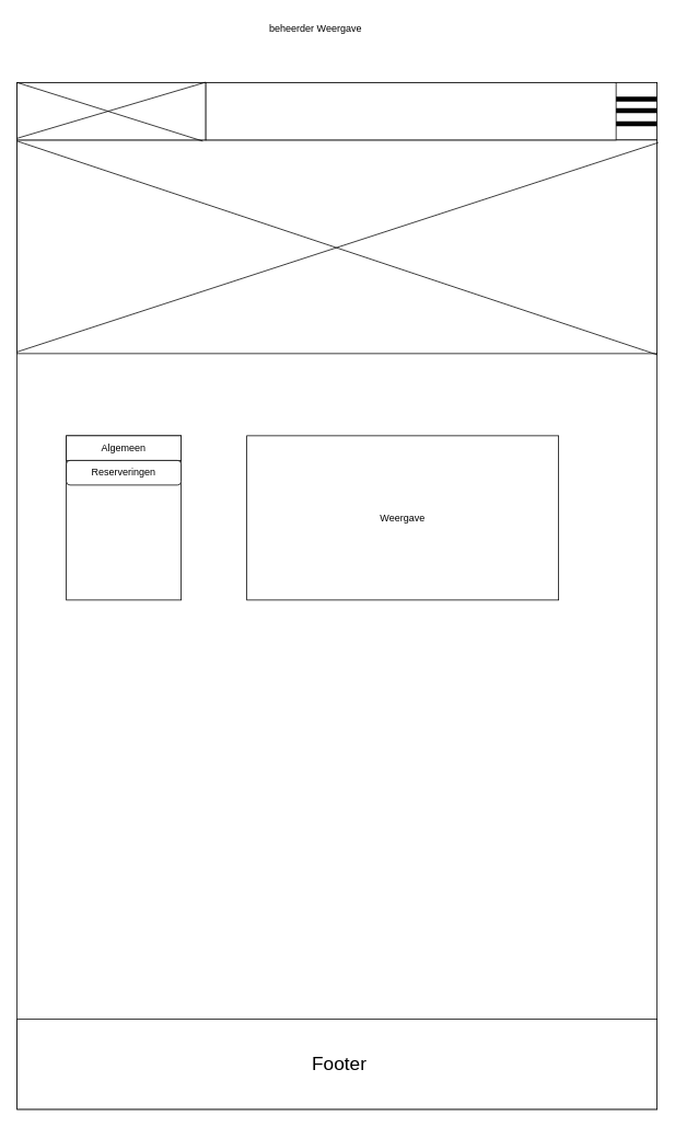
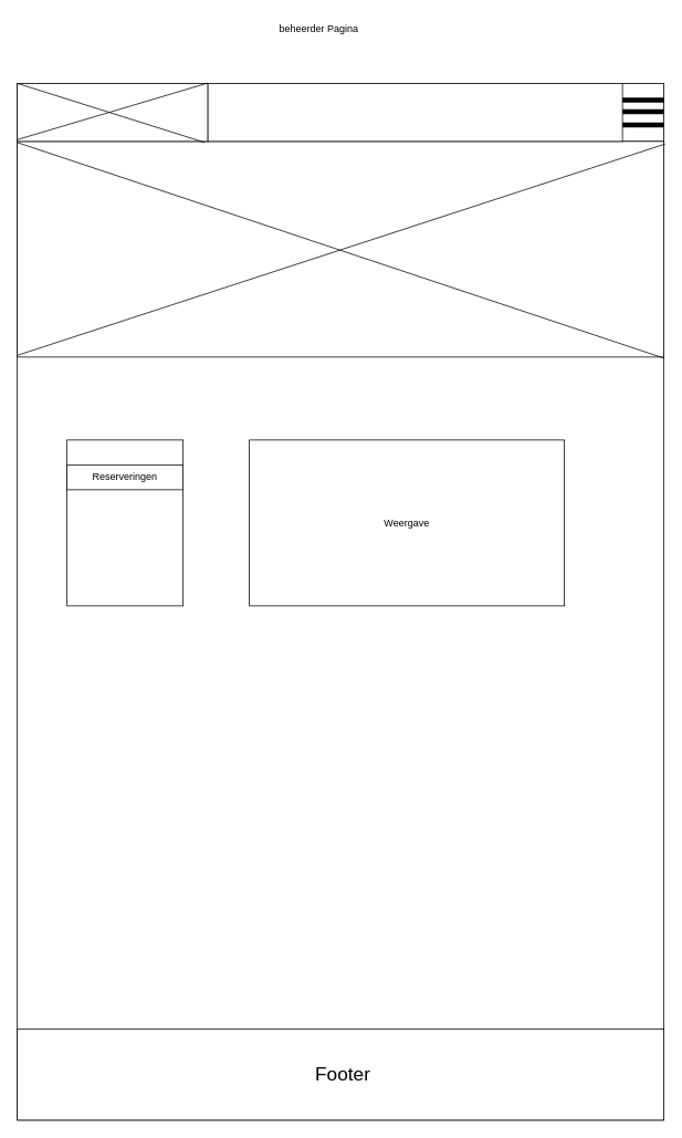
  <mxCell id="0" />
  <mxCell id="1" parent="0" />
  <mxCell id="2" value="" style="endArrow=none;html=1;" edge="1" parent="1"><mxGeometry width="50" height="50" relative="1" as="geometry"><mxPoint x="20" y="20" as="sourcePoint" /><mxPoint x="20" y="20" as="targetPoint" /></mxGeometry></mxCell>
  <mxCell id="3" value="" style="rounded=0;whiteSpace=wrap;html=1;" vertex="1" parent="1"><mxGeometry x="20" y="100" width="780" height="1250" as="geometry" /></mxCell>
- <mxCell id="4" value="beheerder Weergave" style="text;html=1;strokeColor=none;fillColor=none;align=center;verticalAlign=middle;whiteSpace=wrap;rounded=0;" vertex="1" parent="1"><mxGeometry x="173.5" y="20" width="420" height="30" as="geometry" /></mxCell>
+ <mxCell id="4" value="beheerder Pagina" style="text;html=1;strokeColor=none;fillColor=none;align=center;verticalAlign=middle;whiteSpace=wrap;rounded=0;" vertex="1" parent="1"><mxGeometry x="173.5" y="20" width="420" height="30" as="geometry" /></mxCell>
  <mxCell id="5" value="" style="rounded=0;whiteSpace=wrap;html=1;" vertex="1" parent="1"><mxGeometry x="20" y="100" width="780" height="70" as="geometry" /></mxCell>
  <mxCell id="6" value="" style="rounded=0;whiteSpace=wrap;html=1;" vertex="1" parent="1"><mxGeometry x="20" y="170" width="780" height="260" as="geometry" /></mxCell>
  <mxCell id="7" value="" style="text;html=1;strokeColor=#000000;fillColor=#ffffff;align=center;verticalAlign=middle;whiteSpace=wrap;rounded=0;fontFamily=Helvetica;fontSize=12;fontColor=#000000;" vertex="1" parent="1"><mxGeometry x="20" y="1240" width="780" height="110" as="geometry" /></mxCell>
  <mxCell id="8" value="" style="text;html=1;strokeColor=#000000;fillColor=#ffffff;align=center;verticalAlign=middle;whiteSpace=wrap;rounded=0;fontFamily=Helvetica;fontSize=12;fontColor=#000000;" vertex="1" parent="1"><mxGeometry x="20" y="100" width="230" height="70" as="geometry" /></mxCell>
  <mxCell id="9" value="" style="endArrow=none;html=1;entryX=0.999;entryY=-0.005;entryDx=0;entryDy=0;entryPerimeter=0;exitX=-0.001;exitY=0.971;exitDx=0;exitDy=0;exitPerimeter=0;" edge="1" parent="1" source="8" target="8"><mxGeometry width="50" height="50" relative="1" as="geometry"><mxPoint x="40" y="170" as="sourcePoint" /><mxPoint x="90" y="120" as="targetPoint" /></mxGeometry></mxCell>
  <mxCell id="10" value="" style="endArrow=none;html=1;entryX=0.984;entryY=1.019;entryDx=0;entryDy=0;entryPerimeter=0;exitX=0;exitY=0;exitDx=0;exitDy=0;exitPerimeter=0;" edge="1" parent="1" source="8" target="8"><mxGeometry width="50" height="50" relative="1" as="geometry"><mxPoint x="60" y="160" as="sourcePoint" /><mxPoint x="110" y="110" as="targetPoint" /></mxGeometry></mxCell>
  <mxCell id="11" value="" style="rounded=0;whiteSpace=wrap;html=1;" vertex="1" parent="1"><mxGeometry x="250" y="100" width="500" height="70" as="geometry" /></mxCell>
  <mxCell id="12" value="&lt;font style=&quot;font-size: 23px&quot;&gt;Footer&lt;/font&gt;" style="text;html=1;strokeColor=none;fillColor=none;align=center;verticalAlign=middle;whiteSpace=wrap;rounded=0;" vertex="1" parent="1"><mxGeometry x="343" y="1285" width="140" height="20" as="geometry" /></mxCell>
  <mxCell id="13" value="" style="endArrow=none;html=1;exitX=0;exitY=0.992;exitDx=0;exitDy=0;exitPerimeter=0;entryX=1.002;entryY=0.012;entryDx=0;entryDy=0;entryPerimeter=0;" edge="1" parent="1" source="6" target="6"><mxGeometry width="50" height="50" relative="1" as="geometry"><mxPoint x="280" y="380" as="sourcePoint" /><mxPoint x="330" y="330" as="targetPoint" /></mxGeometry></mxCell>
  <mxCell id="14" value="" style="endArrow=none;html=1;exitX=1;exitY=1.005;exitDx=0;exitDy=0;exitPerimeter=0;entryX=0;entryY=0.005;entryDx=0;entryDy=0;entryPerimeter=0;" edge="1" parent="1" source="6" target="6"><mxGeometry width="50" height="50" relative="1" as="geometry"><mxPoint x="30" y="437.92" as="sourcePoint" /><mxPoint x="811.56" y="183.12" as="targetPoint" /></mxGeometry></mxCell>
  <mxCell id="15" value="" style="endArrow=none;html=1;strokeWidth=6;" edge="1" parent="1"><mxGeometry width="50" height="50" relative="1" as="geometry"><mxPoint x="750" y="150" as="sourcePoint" /><mxPoint x="800" y="150" as="targetPoint" /><Array as="points"><mxPoint x="800" y="150" /></Array></mxGeometry></mxCell>
  <mxCell id="16" value="" style="endArrow=none;html=1;strokeWidth=6;" edge="1" parent="1"><mxGeometry width="50" height="50" relative="1" as="geometry"><mxPoint x="750" y="134" as="sourcePoint" /><mxPoint x="800" y="134" as="targetPoint" /><Array as="points"><mxPoint x="800" y="134" /></Array></mxGeometry></mxCell>
  <mxCell id="17" value="" style="endArrow=none;html=1;strokeWidth=6;" edge="1" parent="1"><mxGeometry width="50" height="50" relative="1" as="geometry"><mxPoint x="750" y="120" as="sourcePoint" /><mxPoint x="800" y="120" as="targetPoint" /><Array as="points"><mxPoint x="790" y="120" /><mxPoint x="800" y="120" /></Array></mxGeometry></mxCell>
  <mxCell id="18" value="" style="rounded=0;whiteSpace=wrap;html=1;" vertex="1" parent="1"><mxGeometry x="80" y="530" width="140" height="200" as="geometry" /></mxCell>
- <mxCell id="19" value="Algemeen" style="rounded=0;whiteSpace=wrap;html=1;" vertex="1" parent="1"><mxGeometry x="80" y="530" width="140" height="30" as="geometry" /></mxCell>
- <mxCell id="20" value="Reserveringen" style="whiteSpace=wrap;html=1;rounded=1;" vertex="1" parent="1"><mxGeometry x="80" y="560" width="140" height="30" as="geometry" /></mxCell>
+ <mxCell id="20" value="Reserveringen" style="rounded=0;whiteSpace=wrap;html=1;" vertex="1" parent="1"><mxGeometry x="80" y="560" width="140" height="30" as="geometry" /></mxCell>
  <mxCell id="21" value="Weergave" style="rounded=0;whiteSpace=wrap;html=1;" vertex="1" parent="1"><mxGeometry x="300" y="530" width="380" height="200" as="geometry" /></mxCell>
